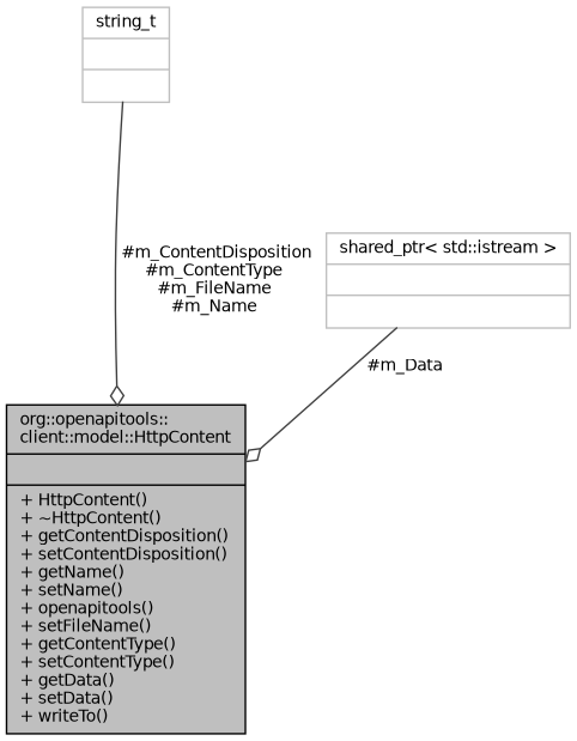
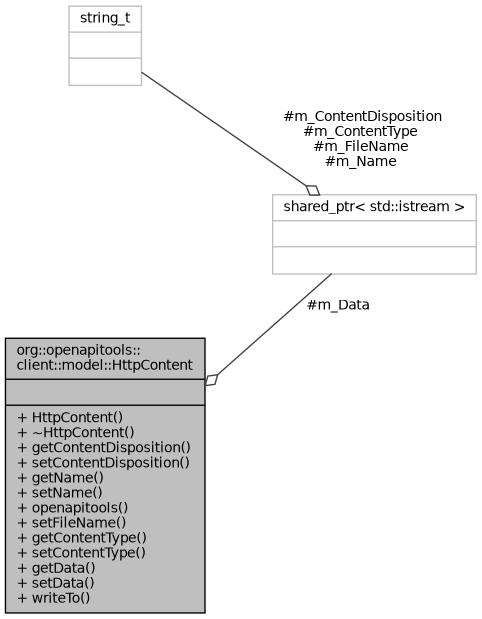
  digraph {
    node [color=grey75 fontname=Helvetica fontsize=10 shape=record]
    edge [arrowhead=odiamond color=grey25 fontname=Helvetica fontsize=10 labelfontname=Helvetica labelfontsize=10 style=solid]
    n1 [color=black fillcolor=grey75 fontcolor=black height=0.2 label="{org::openapitools::\lclient::model::HttpContent\n||+ HttpContent()\l+ ~HttpContent()\l+ getContentDisposition()\l+ setContentDisposition()\l+ getName()\l+ setName()\l+ openapitools()\l+ setFileName()\l+ getContentType()\l+ setContentType()\l+ getData()\l+ setData()\l+ writeTo()\l}" style=filled width=0.4]
    n2 [height=0.2 label="{string_t\n||}" width=0.4]
    n3 [height=0.2 label="{shared_ptr\< std::istream \>\n||}" width=0.4]
-   n2 -> n1 [label=" #m_ContentDisposition\n#m_ContentType\n#m_FileName\n#m_Name"]
+   n2 -> n3 [label=" #m_ContentDisposition\n#m_ContentType\n#m_FileName\n#m_Name"]
    n3 -> n1 [label=" #m_Data"]
  }
